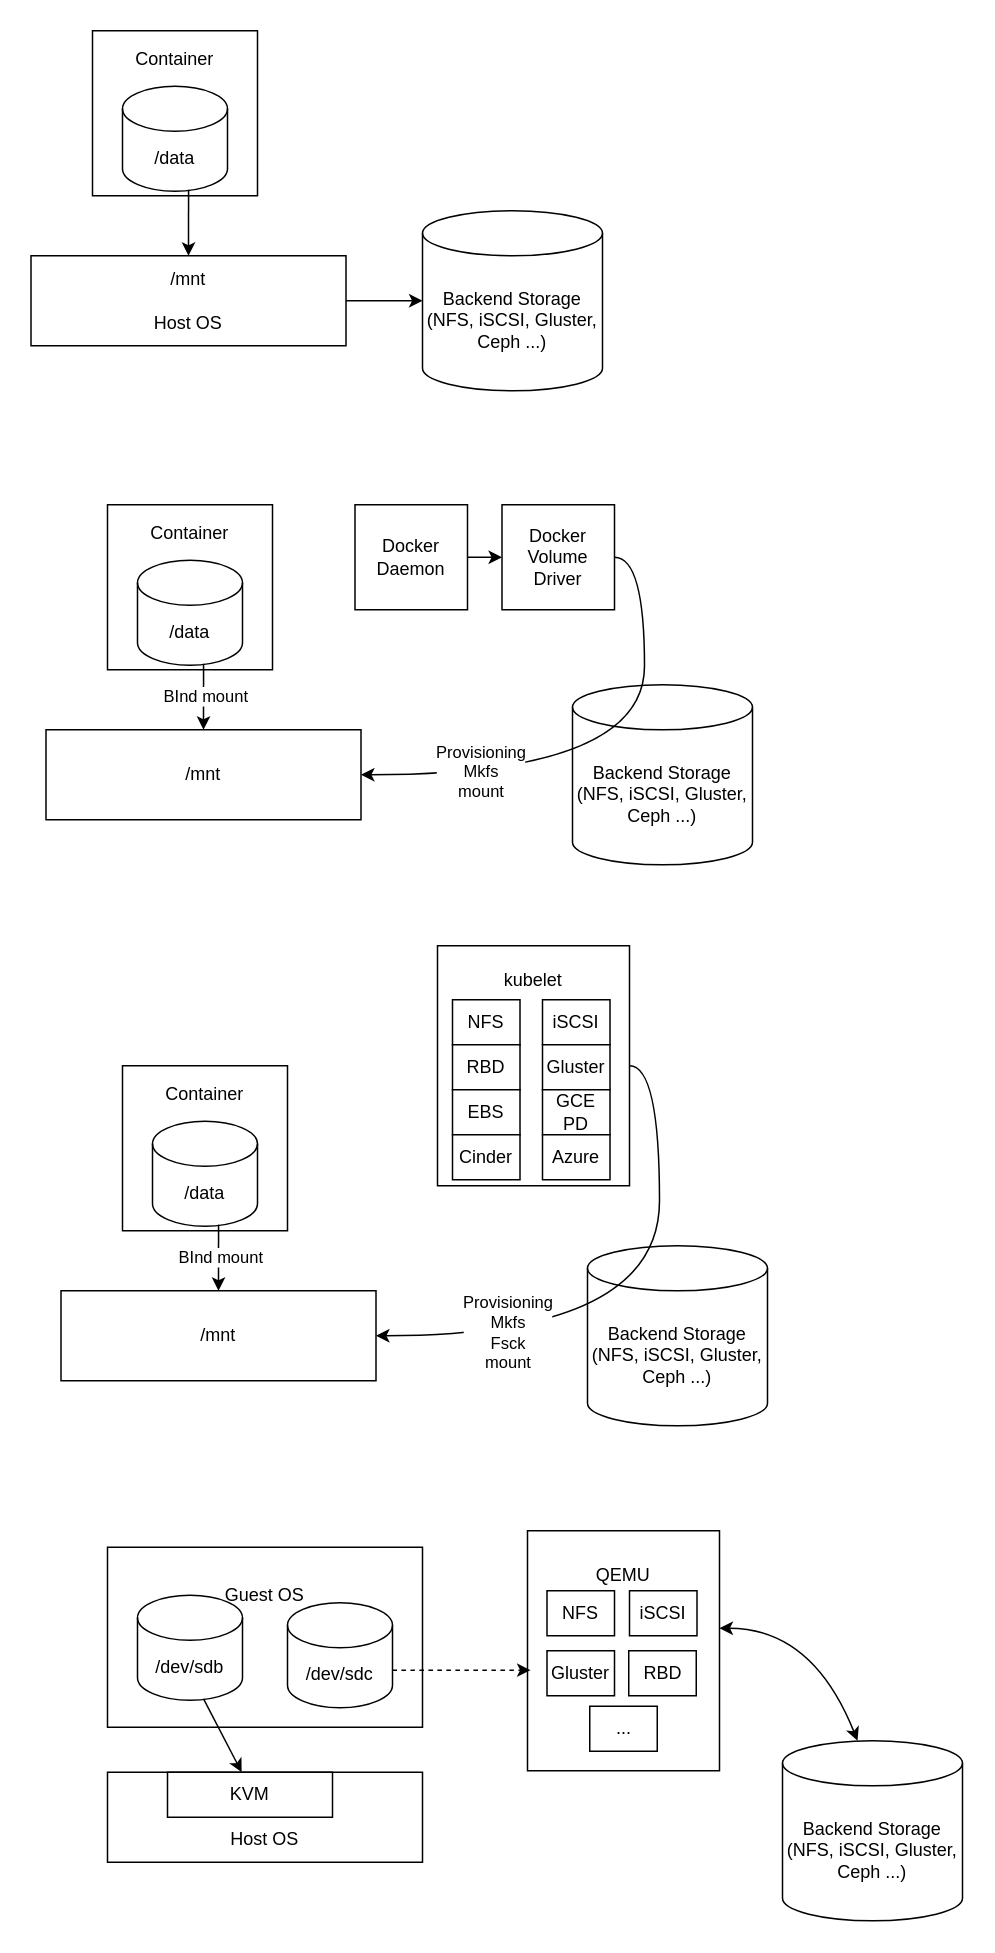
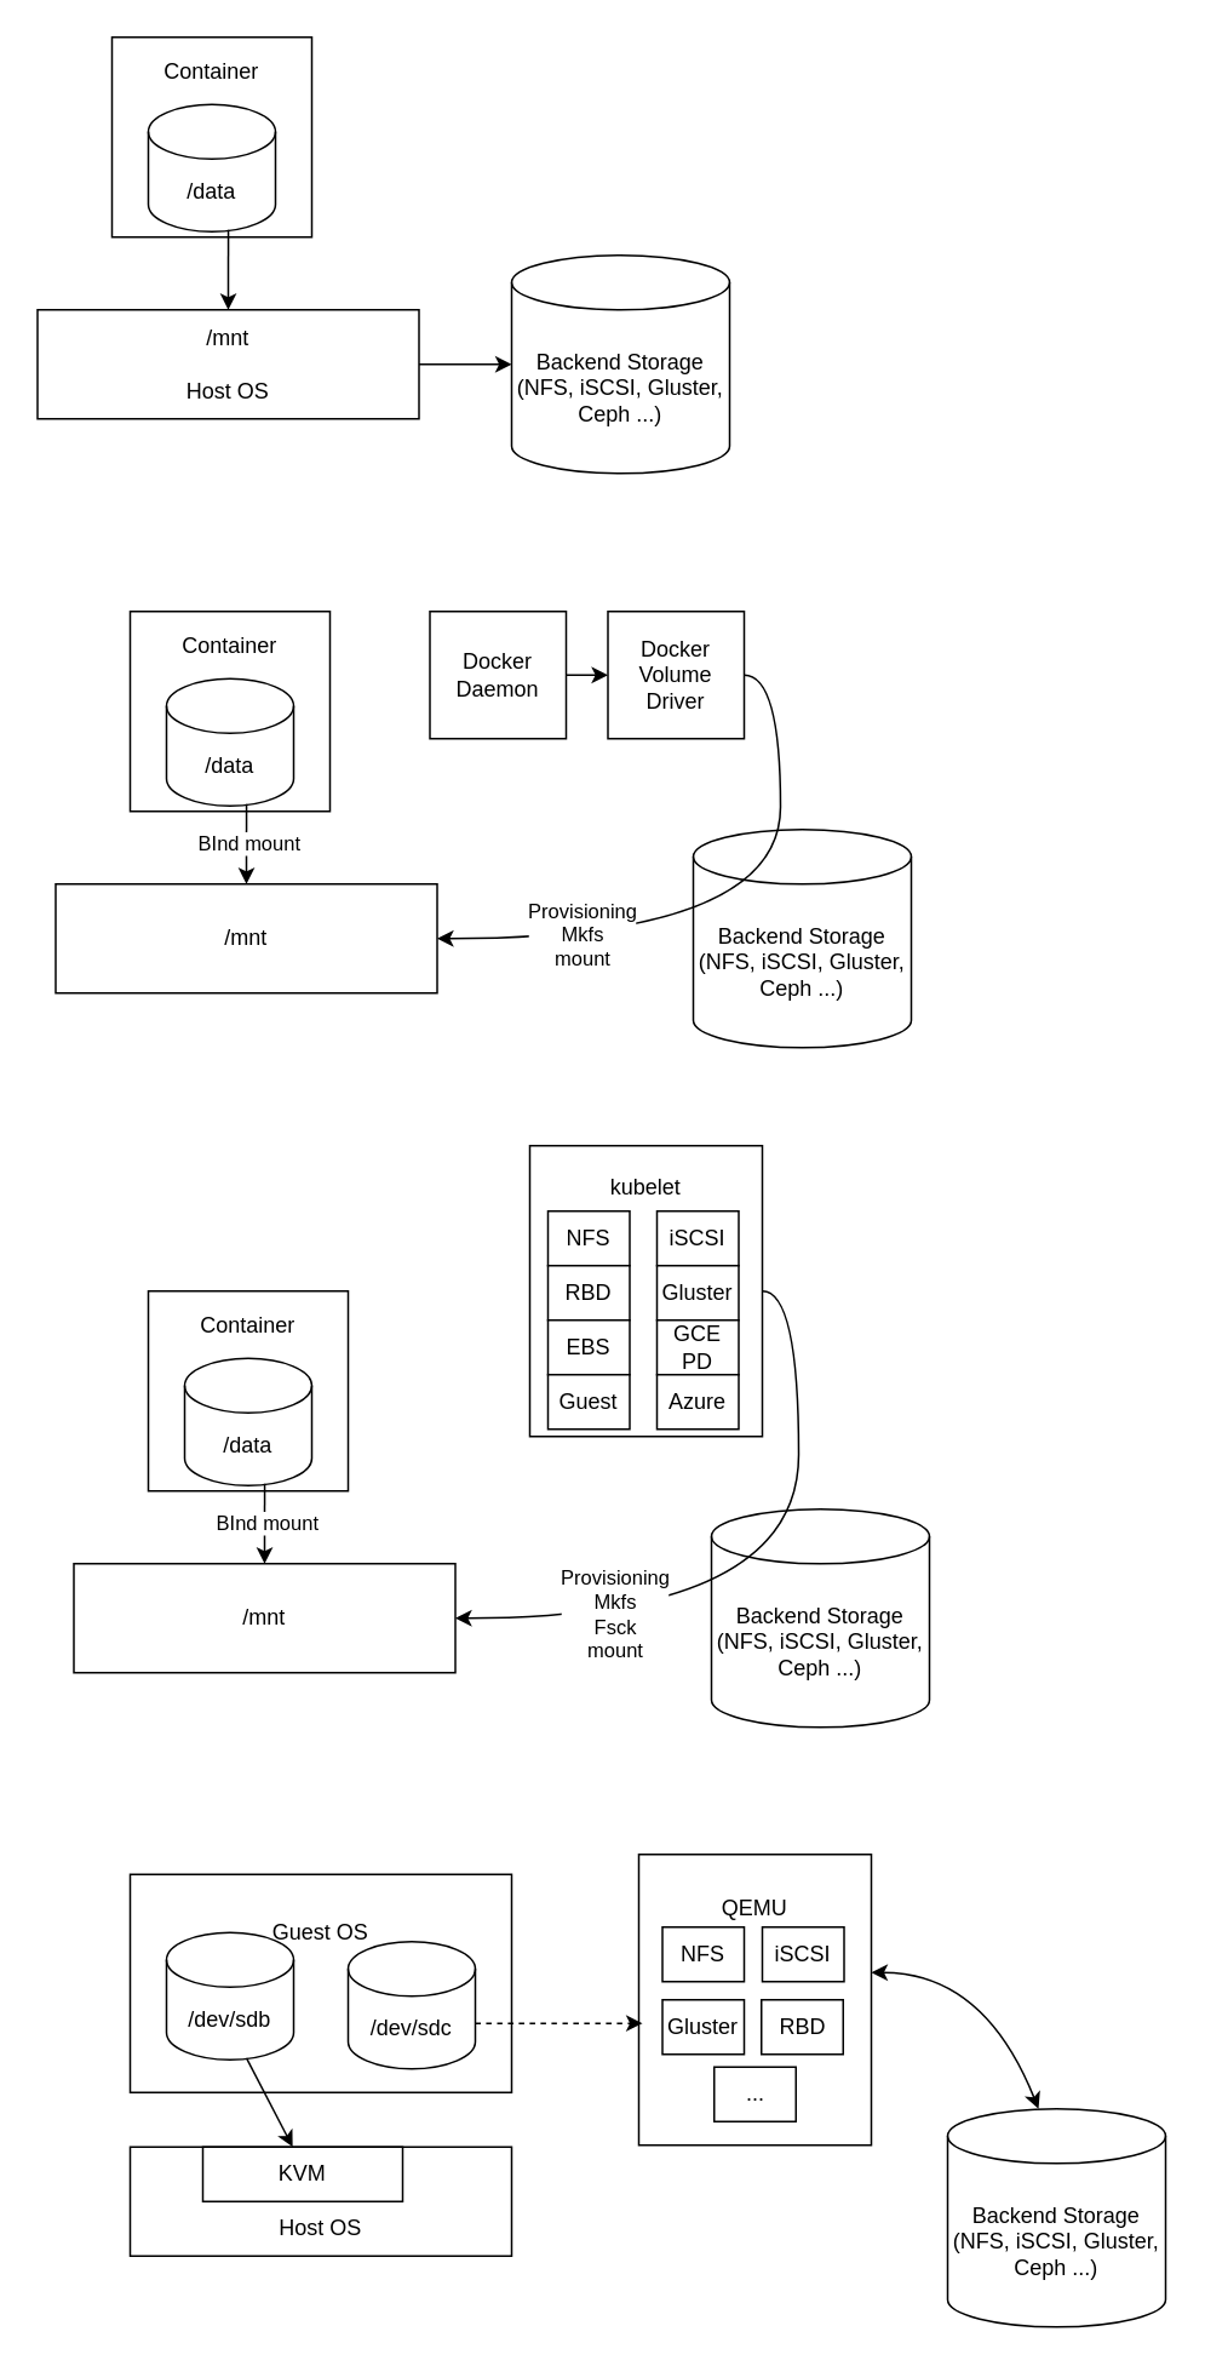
  <mxCell id="0" />
  <mxCell id="1" parent="0" />
  <mxCell id="2" value="Guest OS&lt;br&gt;&lt;br&gt;&lt;br&gt;&lt;br&gt;&lt;br&gt;" style="rounded=0;whiteSpace=wrap;html=1;" vertex="1" parent="1"><mxGeometry x="71" y="1031" width="210" height="120" as="geometry" /></mxCell>
  <mxCell id="3" value="Container&lt;br&gt;&lt;br&gt;&lt;br&gt;&lt;br&gt;&lt;br&gt;&lt;br&gt;" style="whiteSpace=wrap;html=1;aspect=fixed;" vertex="1" parent="1"><mxGeometry x="61" y="20" width="110" height="110" as="geometry" /></mxCell>
  <mxCell id="4" value="/data" style="shape=cylinder3;whiteSpace=wrap;html=1;boundedLbl=1;backgroundOutline=1;size=15;" vertex="1" parent="1"><mxGeometry x="81" y="57" width="70" height="70" as="geometry" /></mxCell>
  <mxCell id="5" value="/mnt&lt;br&gt;&lt;br&gt;Host OS" style="rounded=0;whiteSpace=wrap;html=1;" vertex="1" parent="1"><mxGeometry x="20" y="170" width="210" height="60" as="geometry" /></mxCell>
  <mxCell id="6" value="Backend Storage&lt;br&gt;(NFS, iSCSI, Gluster, Ceph ...)" style="shape=cylinder3;whiteSpace=wrap;html=1;boundedLbl=1;backgroundOutline=1;size=15;" vertex="1" parent="1"><mxGeometry x="281" y="140" width="120" height="120" as="geometry" /></mxCell>
  <mxCell id="7" value="" style="endArrow=classic;html=1;rounded=0;exitX=0.629;exitY=0.986;exitDx=0;exitDy=0;exitPerimeter=0;" edge="1" parent="1" source="4" target="5"><mxGeometry width="50" height="50" relative="1" as="geometry"><mxPoint x="211" y="290" as="sourcePoint" /><mxPoint x="261" y="240" as="targetPoint" /></mxGeometry></mxCell>
  <mxCell id="8" value="" style="endArrow=classic;html=1;rounded=0;" edge="1" parent="1" source="5" target="6"><mxGeometry width="50" height="50" relative="1" as="geometry"><mxPoint x="211" y="290" as="sourcePoint" /><mxPoint x="261" y="240" as="targetPoint" /></mxGeometry></mxCell>
  <mxCell id="9" value="Container&lt;br&gt;&lt;br&gt;&lt;br&gt;&lt;br&gt;&lt;br&gt;&lt;br&gt;" style="whiteSpace=wrap;html=1;aspect=fixed;" vertex="1" parent="1"><mxGeometry x="71" y="336" width="110" height="110" as="geometry" /></mxCell>
  <mxCell id="10" value="/data" style="shape=cylinder3;whiteSpace=wrap;html=1;boundedLbl=1;backgroundOutline=1;size=15;" vertex="1" parent="1"><mxGeometry x="91" y="373" width="70" height="70" as="geometry" /></mxCell>
  <mxCell id="11" value="/mnt" style="rounded=0;whiteSpace=wrap;html=1;" vertex="1" parent="1"><mxGeometry x="30" y="486" width="210" height="60" as="geometry" /></mxCell>
  <mxCell id="12" value="Backend Storage&lt;br&gt;(NFS, iSCSI, Gluster, Ceph ...)" style="shape=cylinder3;whiteSpace=wrap;html=1;boundedLbl=1;backgroundOutline=1;size=15;" vertex="1" parent="1"><mxGeometry x="381" y="456" width="120" height="120" as="geometry" /></mxCell>
  <mxCell id="13" value="&amp;nbsp;BInd mount" style="endArrow=classic;html=1;rounded=0;exitX=0.629;exitY=0.986;exitDx=0;exitDy=0;exitPerimeter=0;" edge="1" parent="1" source="10" target="11"><mxGeometry width="50" height="50" relative="1" as="geometry"><mxPoint x="221" y="606" as="sourcePoint" /><mxPoint x="271" y="556" as="targetPoint" /></mxGeometry></mxCell>
  <mxCell id="14" value="Docker &lt;br&gt;Daemon" style="rounded=0;whiteSpace=wrap;html=1;" vertex="1" parent="1"><mxGeometry x="236" y="336" width="75" height="70" as="geometry" /></mxCell>
  <mxCell id="15" value="Docker &lt;br&gt;Volume Driver" style="rounded=0;whiteSpace=wrap;html=1;" vertex="1" parent="1"><mxGeometry x="334" y="336" width="75" height="70" as="geometry" /></mxCell>
  <mxCell id="16" value="" style="endArrow=classic;html=1;rounded=0;exitX=1;exitY=0.5;exitDx=0;exitDy=0;entryX=0;entryY=0.5;entryDx=0;entryDy=0;" edge="1" parent="1" source="14" target="15"><mxGeometry width="50" height="50" relative="1" as="geometry"><mxPoint x="211" y="410" as="sourcePoint" /><mxPoint x="261" y="360" as="targetPoint" /></mxGeometry></mxCell>
  <mxCell id="17" value="Container&lt;br&gt;&lt;br&gt;&lt;br&gt;&lt;br&gt;&lt;br&gt;&lt;br&gt;" style="whiteSpace=wrap;html=1;aspect=fixed;" vertex="1" parent="1"><mxGeometry x="81" y="710" width="110" height="110" as="geometry" /></mxCell>
  <mxCell id="18" value="/data" style="shape=cylinder3;whiteSpace=wrap;html=1;boundedLbl=1;backgroundOutline=1;size=15;" vertex="1" parent="1"><mxGeometry x="101" y="747" width="70" height="70" as="geometry" /></mxCell>
  <mxCell id="19" value="/mnt" style="rounded=0;whiteSpace=wrap;html=1;" vertex="1" parent="1"><mxGeometry x="40" y="860" width="210" height="60" as="geometry" /></mxCell>
  <mxCell id="20" value="Backend Storage&lt;br&gt;(NFS, iSCSI, Gluster, Ceph ...)" style="shape=cylinder3;whiteSpace=wrap;html=1;boundedLbl=1;backgroundOutline=1;size=15;" vertex="1" parent="1"><mxGeometry x="391" y="830" width="120" height="120" as="geometry" /></mxCell>
  <mxCell id="21" value="&amp;nbsp;BInd mount" style="endArrow=classic;html=1;rounded=0;exitX=0.629;exitY=0.986;exitDx=0;exitDy=0;exitPerimeter=0;" edge="1" parent="1" source="18" target="19"><mxGeometry width="50" height="50" relative="1" as="geometry"><mxPoint x="231" y="980" as="sourcePoint" /><mxPoint x="281" y="930" as="targetPoint" /></mxGeometry></mxCell>
  <mxCell id="22" value="kubelet&lt;br&gt;&lt;br&gt;&lt;br&gt;&lt;br&gt;&lt;br&gt;&lt;br&gt;&lt;br&gt;&lt;br&gt;&lt;br&gt;" style="rounded=0;whiteSpace=wrap;html=1;" vertex="1" parent="1"><mxGeometry x="291" y="630" width="128" height="160" as="geometry" /></mxCell>
  <mxCell id="23" style="edgeStyle=orthogonalEdgeStyle;rounded=0;orthogonalLoop=1;jettySize=auto;html=1;exitX=1;exitY=0.5;exitDx=0;exitDy=0;entryX=1;entryY=0.5;entryDx=0;entryDy=0;curved=1;sketch=0;" edge="1" parent="1" source="15" target="11"><mxGeometry relative="1" as="geometry" /></mxCell>
  <mxCell id="24" value="Provisioning&lt;br&gt;Mkfs&lt;br&gt;mount" style="edgeLabel;html=1;align=center;verticalAlign=middle;resizable=0;points=[];" vertex="1" connectable="0" parent="23"><mxGeometry x="0.554" y="-3" relative="1" as="geometry"><mxPoint as="offset" /></mxGeometry></mxCell>
  <mxCell id="25" style="edgeStyle=orthogonalEdgeStyle;rounded=0;orthogonalLoop=1;jettySize=auto;html=1;exitX=1;exitY=0.5;exitDx=0;exitDy=0;entryX=1;entryY=0.5;entryDx=0;entryDy=0;curved=1;" edge="1" parent="1" source="22" target="19"><mxGeometry relative="1" as="geometry" /></mxCell>
  <mxCell id="26" value="Provisioning&lt;br&gt;Mkfs&lt;br&gt;Fsck&lt;br&gt;mount" style="edgeLabel;html=1;align=center;verticalAlign=middle;resizable=0;points=[];" vertex="1" connectable="0" parent="25"><mxGeometry x="0.554" y="-3" relative="1" as="geometry"><mxPoint as="offset" /></mxGeometry></mxCell>
  <mxCell id="27" value="" style="group" vertex="1" connectable="0" parent="1"><mxGeometry x="301" y="666" width="45" height="120" as="geometry" /></mxCell>
  <mxCell id="28" value="NFS" style="rounded=0;whiteSpace=wrap;html=1;" vertex="1" parent="27"><mxGeometry width="45" height="30" as="geometry" /></mxCell>
  <mxCell id="29" value="RBD" style="rounded=0;whiteSpace=wrap;html=1;" vertex="1" parent="27"><mxGeometry y="30" width="45" height="30" as="geometry" /></mxCell>
  <mxCell id="30" value="EBS" style="rounded=0;whiteSpace=wrap;html=1;" vertex="1" parent="27"><mxGeometry y="60" width="45" height="30" as="geometry" /></mxCell>
- <mxCell id="31" value="Cinder" style="rounded=0;whiteSpace=wrap;html=1;" vertex="1" parent="27"><mxGeometry y="90" width="45" height="30" as="geometry" /></mxCell>
+ <mxCell id="31" value="Guest" style="rounded=0;whiteSpace=wrap;html=1;" vertex="1" parent="27"><mxGeometry y="90" width="45" height="30" as="geometry" /></mxCell>
  <mxCell id="32" value="" style="group" vertex="1" connectable="0" parent="1"><mxGeometry x="361" y="666" width="45" height="120" as="geometry" /></mxCell>
  <mxCell id="33" value="iSCSI" style="rounded=0;whiteSpace=wrap;html=1;" vertex="1" parent="32"><mxGeometry width="45" height="30" as="geometry" /></mxCell>
  <mxCell id="34" value="Gluster" style="rounded=0;whiteSpace=wrap;html=1;" vertex="1" parent="32"><mxGeometry y="30" width="45" height="30" as="geometry" /></mxCell>
  <mxCell id="35" value="GCE&lt;br&gt;PD" style="rounded=0;whiteSpace=wrap;html=1;" vertex="1" parent="32"><mxGeometry y="60" width="45" height="30" as="geometry" /></mxCell>
  <mxCell id="36" value="Azure" style="rounded=0;whiteSpace=wrap;html=1;" vertex="1" parent="32"><mxGeometry y="90" width="45" height="30" as="geometry" /></mxCell>
  <mxCell id="37" value="/dev/sdb" style="shape=cylinder3;whiteSpace=wrap;html=1;boundedLbl=1;backgroundOutline=1;size=15;" vertex="1" parent="1"><mxGeometry x="91" y="1063" width="70" height="70" as="geometry" /></mxCell>
  <mxCell id="38" value="&lt;br&gt;&lt;br&gt;Host OS" style="rounded=0;whiteSpace=wrap;html=1;" vertex="1" parent="1"><mxGeometry x="71" y="1181" width="210" height="60" as="geometry" /></mxCell>
  <mxCell id="39" value="Backend Storage&lt;br&gt;(NFS, iSCSI, Gluster, Ceph ...)" style="shape=cylinder3;whiteSpace=wrap;html=1;boundedLbl=1;backgroundOutline=1;size=15;" vertex="1" parent="1"><mxGeometry x="521" y="1160" width="120" height="120" as="geometry" /></mxCell>
  <mxCell id="40" value="" style="endArrow=classic;html=1;rounded=0;exitX=0.629;exitY=0.986;exitDx=0;exitDy=0;exitPerimeter=0;" edge="1" parent="1" source="37" target="38"><mxGeometry width="50" height="50" relative="1" as="geometry"><mxPoint x="262" y="1301" as="sourcePoint" /><mxPoint x="312" y="1251" as="targetPoint" /></mxGeometry></mxCell>
  <mxCell id="41" value="KVM" style="rounded=0;whiteSpace=wrap;html=1;" vertex="1" parent="1"><mxGeometry x="111" y="1181" width="110" height="30" as="geometry" /></mxCell>
  <mxCell id="42" value="/dev/sdc" style="shape=cylinder3;whiteSpace=wrap;html=1;boundedLbl=1;backgroundOutline=1;size=15;" vertex="1" parent="1"><mxGeometry x="191" y="1068" width="70" height="70" as="geometry" /></mxCell>
  <mxCell id="43" value="QEMU&lt;br&gt;&lt;br&gt;&lt;br&gt;&lt;br&gt;&lt;br&gt;&lt;br&gt;&lt;br&gt;&lt;br&gt;" style="rounded=0;whiteSpace=wrap;html=1;" vertex="1" parent="1"><mxGeometry x="351" y="1020" width="128" height="160" as="geometry" /></mxCell>
  <mxCell id="44" value="NFS" style="rounded=0;whiteSpace=wrap;html=1;" vertex="1" parent="1"><mxGeometry x="364" y="1060" width="45" height="30" as="geometry" /></mxCell>
  <mxCell id="45" value="iSCSI" style="rounded=0;whiteSpace=wrap;html=1;" vertex="1" parent="1"><mxGeometry x="419" y="1060" width="45" height="30" as="geometry" /></mxCell>
  <mxCell id="46" value="Gluster" style="rounded=0;whiteSpace=wrap;html=1;" vertex="1" parent="1"><mxGeometry x="364" y="1100" width="45" height="30" as="geometry" /></mxCell>
  <mxCell id="47" value="RBD" style="rounded=0;whiteSpace=wrap;html=1;" vertex="1" parent="1"><mxGeometry x="418.5" y="1100" width="45" height="30" as="geometry" /></mxCell>
  <mxCell id="48" value="..." style="rounded=0;whiteSpace=wrap;html=1;" vertex="1" parent="1"><mxGeometry x="392.5" y="1137" width="45" height="30" as="geometry" /></mxCell>
  <mxCell id="49" value="" style="endArrow=classic;startArrow=classic;html=1;rounded=0;sketch=0;curved=1;entryX=0.417;entryY=0;entryDx=0;entryDy=0;entryPerimeter=0;exitX=1;exitY=0.406;exitDx=0;exitDy=0;exitPerimeter=0;" edge="1" parent="1" source="43" target="39"><mxGeometry width="50" height="50" relative="1" as="geometry"><mxPoint x="479" y="1080" as="sourcePoint" /><mxPoint x="529" y="1030" as="targetPoint" /><Array as="points"><mxPoint x="541" y="1085" /></Array></mxGeometry></mxCell>
  <mxCell id="50" value="" style="endArrow=classic;html=1;rounded=0;sketch=0;curved=1;exitX=1;exitY=0;exitDx=0;exitDy=45;exitPerimeter=0;entryX=0.016;entryY=0.581;entryDx=0;entryDy=0;entryPerimeter=0;dashed=1;" edge="1" parent="1" source="42" target="43"><mxGeometry width="50" height="50" relative="1" as="geometry"><mxPoint x="211" y="1010" as="sourcePoint" /><mxPoint x="341" y="1110" as="targetPoint" /></mxGeometry></mxCell>
